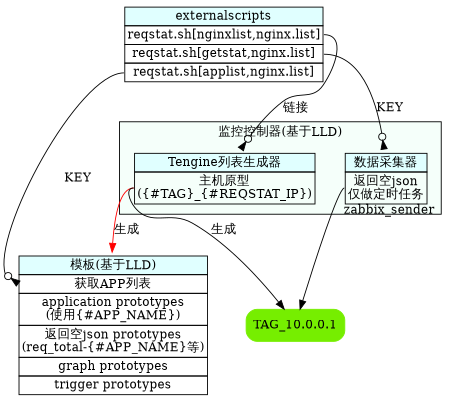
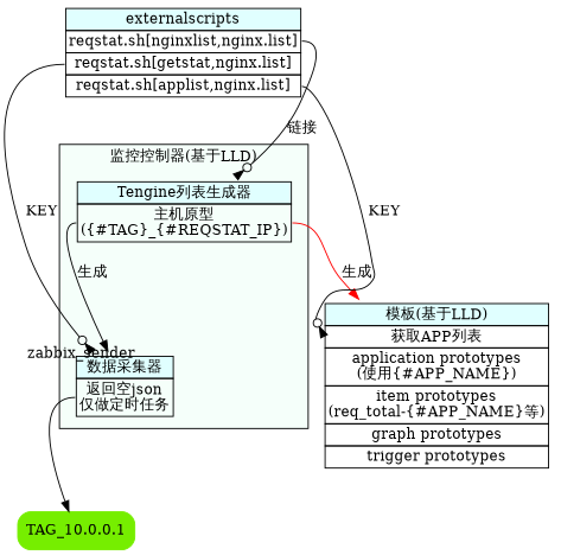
  digraph {
    fontname="DejaVu Serif"
    node [fontname="DejaVu Serif" shape=plaintext]
    edge [fontname="DejaVu Serif"]
    n1 [label=< 			<table border="0" cellborder="1" cellspacing="0" align="left"> 				<tr><td bgcolor="lightcyan">Tengine列表生成器</td></tr> 				<tr><td port="host">主机原型<br />({#TAG}_{#REQSTAT_IP})</td></tr> 			</table> 		>]
    n2 [label=< 			<table border="0" cellborder="1" cellspacing="0" align="left"> 				<tr><td bgcolor="lightcyan">数据采集器</td></tr> 				<tr><td port="sender">返回空json<br />仅做定时任务</td></tr> 			</table> 		>]
-   n3 [label=< 		<table border="0" cellborder="1" cellspacing="0" align="left"> 			<tr><td bgcolor="lightcyan">模板(基于LLD)</td></tr> 			<tr><td port="applist">获取APP列表</td></tr> 			<tr><td port="application">application prototypes<br/>(使用{#APP_NAME})</td></tr> 			<tr><td port="item">返回空json prototypes<br/>(req_total-{#APP_NAME}等)</td></tr> 			<tr><td port="graph">graph prototypes</td></tr> 			<tr><td port="trigger">trigger prototypes</td></tr> 		</table> 	>]
+   n3 [label=< 		<table border="0" cellborder="1" cellspacing="0" align="left"> 			<tr><td bgcolor="lightcyan">模板(基于LLD)</td></tr> 			<tr><td port="applist">获取APP列表</td></tr> 			<tr><td port="application">application prototypes<br/>(使用{#APP_NAME})</td></tr> 			<tr><td port="item">item prototypes<br/>(req_total-{#APP_NAME}等)</td></tr> 			<tr><td port="graph">graph prototypes</td></tr> 			<tr><td port="trigger">trigger prototypes</td></tr> 		</table> 	>]
    n4 [color=chartreuse2 label="TAG_10.0.0.1" shape=Mrecord style=filled]
    n5 [label=< 		<table border="0" cellborder="1" cellspacing="0" align="left"> 			<tr><td bgcolor="lightcyan">externalscripts</td></tr> 			<tr><td port="nginx">reqstat.sh[nginxlist,nginx.list]</td></tr> 			<tr><td port="getstat">reqstat.sh[getstat,nginx.list]</td></tr> 			<tr><td port="applist">reqstat.sh[applist,nginx.list]</td></tr> 		</table> 	>]
    subgraph cluster_1 {
      bgcolor=mintcream
      label="监控控制器(基于LLD)"
      style=filled
      n1
      n2
    }
    n1 -> n3 [color=red label="生成" tailport=host]
-   n1 -> n4 [label="生成" tailport="host:w"]
+   n1 -> n2 [label="生成" tailport="host:w"]
    n2 -> n4 [headlabel=zabbix_sender labeldistance=15 tailport="sender:w"]
    n5 -> n1 [arrowhead=invodot label="链接" tailport=nginx]
    n5 -> n2 [arrowhead=invodot label=KEY tailport=getstat]
    n5 -> n3 [arrowhead=invodot headport=applist label=KEY tailport=applist]
  }
